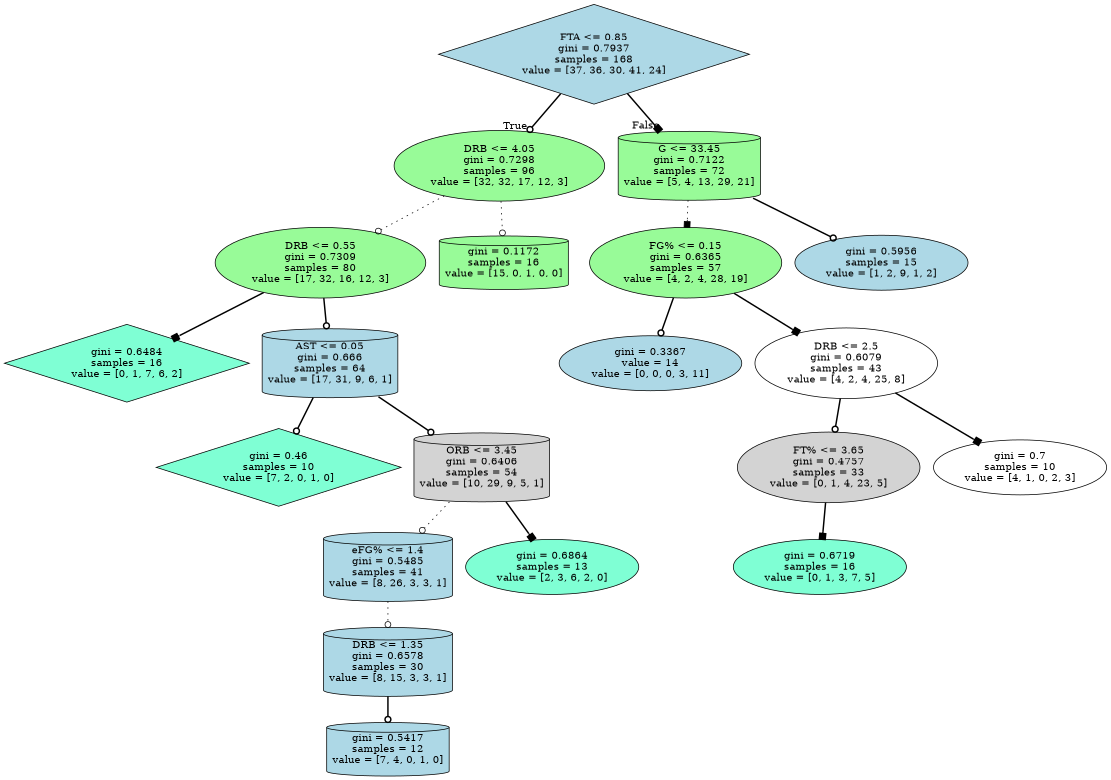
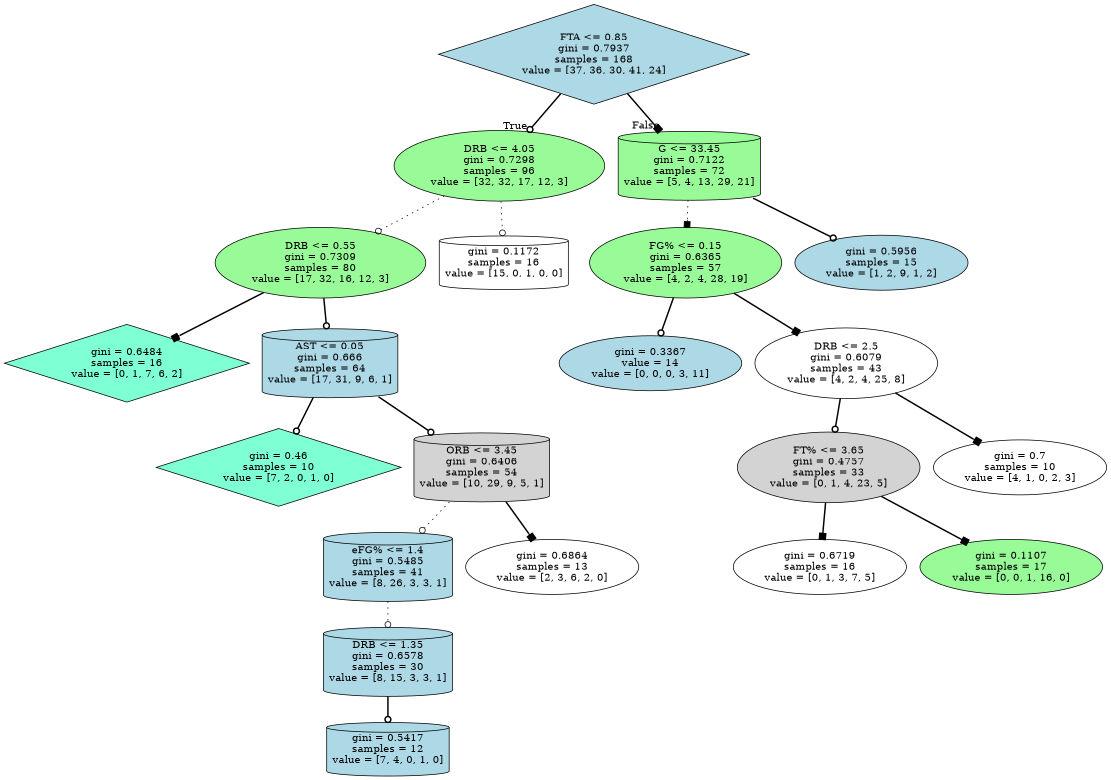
  digraph {
    node [fillcolor=lightblue shape=ellipse style=filled]
    edge [arrowhead=odot style=bold]
    n1 [label="FTA <= 0.85\ngini = 0.7937\nsamples = 168\nvalue = [37, 36, 30, 41, 24]" shape=diamond]
    n2 [fillcolor=palegreen label="DRB <= 4.05\ngini = 0.7298\nsamples = 96\nvalue = [32, 32, 17, 12, 3]"]
    n3 [fillcolor=palegreen label="G <= 33.45\ngini = 0.7122\nsamples = 72\nvalue = [5, 4, 13, 29, 21]" shape=cylinder]
    n4 [fillcolor=palegreen label="DRB <= 0.55\ngini = 0.7309\nsamples = 80\nvalue = [17, 32, 16, 12, 3]"]
-   n5 [fillcolor=palegreen label="gini = 0.1172\nsamples = 16\nvalue = [15, 0, 1, 0, 0]" shape=cylinder]
+   n5 [fillcolor=white label="gini = 0.1172\nsamples = 16\nvalue = [15, 0, 1, 0, 0]" shape=cylinder]
    n6 [fillcolor=palegreen label="FG% <= 0.15\ngini = 0.6365\nsamples = 57\nvalue = [4, 2, 4, 28, 19]"]
    n7 [label="gini = 0.5956\nsamples = 15\nvalue = [1, 2, 9, 1, 2]"]
    n8 [fillcolor=aquamarine label="gini = 0.6484\nsamples = 16\nvalue = [0, 1, 7, 6, 2]" shape=diamond]
    n9 [label="AST <= 0.05\ngini = 0.666\nsamples = 64\nvalue = [17, 31, 9, 6, 1]" shape=cylinder]
    n10 [fillcolor=aquamarine label="gini = 0.46\nsamples = 10\nvalue = [7, 2, 0, 1, 0]" shape=diamond]
    n11 [fillcolor=lightgrey label="ORB <= 3.45\ngini = 0.6406\nsamples = 54\nvalue = [10, 29, 9, 5, 1]" shape=cylinder]
    n12 [label="eFG% <= 1.4\ngini = 0.5485\nsamples = 41\nvalue = [8, 26, 3, 3, 1]" shape=cylinder]
-   n13 [fillcolor=aquamarine label="gini = 0.6864\nsamples = 13\nvalue = [2, 3, 6, 2, 0]"]
+   n13 [fillcolor=white label="gini = 0.6864\nsamples = 13\nvalue = [2, 3, 6, 2, 0]"]
    n14 [label="DRB <= 1.35\ngini = 0.6578\nsamples = 30\nvalue = [8, 15, 3, 3, 1]" shape=cylinder]
    n15 [label="gini = 0.5417\nsamples = 12\nvalue = [7, 4, 0, 1, 0]" shape=cylinder]
    n16 [label="gini = 0.3367\nvalue = 14\nvalue = [0, 0, 0, 3, 11]"]
    n17 [fillcolor=white label="DRB <= 2.5\ngini = 0.6079\nsamples = 43\nvalue = [4, 2, 4, 25, 8]"]
    n18 [fillcolor=lightgrey label="FT% <= 3.65\ngini = 0.4757\nsamples = 33\nvalue = [0, 1, 4, 23, 5]"]
    n19 [fillcolor=white label="gini = 0.7\nsamples = 10\nvalue = [4, 1, 0, 2, 3]"]
-   n20 [fillcolor=aquamarine label="gini = 0.6719\nsamples = 16\nvalue = [0, 1, 3, 7, 5]"]
+   n20 [fillcolor=white label="gini = 0.6719\nsamples = 16\nvalue = [0, 1, 3, 7, 5]"]
+   n21 [fillcolor=palegreen label="gini = 0.1107\nsamples = 17\nvalue = [0, 0, 1, 16, 0]"]
    n1 -> n2 [headlabel=True labelangle=45 labeldistance=2.5]
    n1 -> n3 [arrowhead=box headlabel=False labelangle=-45 labeldistance=2.5]
    n2 -> n4 [style=dotted]
    n2 -> n5 [style=dotted]
    n3 -> n6 [arrowhead=box style=dotted]
    n3 -> n7
    n4 -> n8 [arrowhead=box]
    n4 -> n9
    n6 -> n16
    n6 -> n17 [arrowhead=box]
    n9 -> n10
    n9 -> n11
    n11 -> n12 [style=dotted]
    n11 -> n13 [arrowhead=box]
    n12 -> n14 [style=dotted]
    n14 -> n15
    n17 -> n18
    n17 -> n19 [arrowhead=box]
    n18 -> n20 [arrowhead=box]
+   n18 -> n21 [arrowhead=box]
  }
